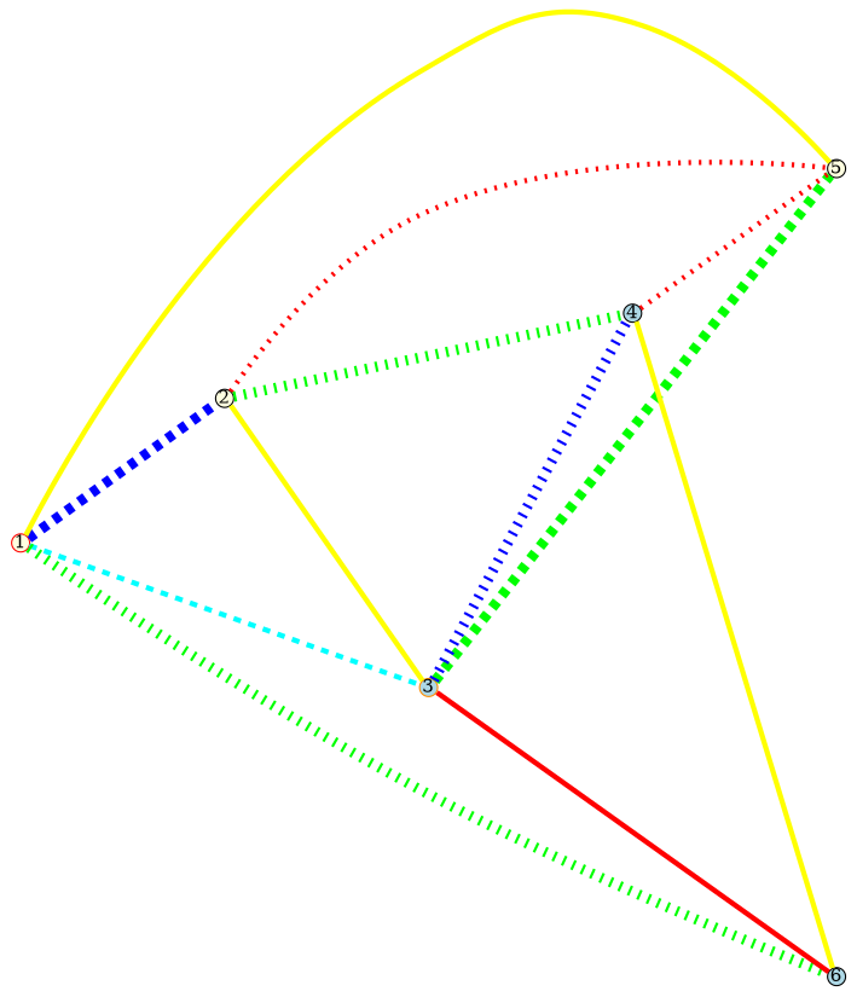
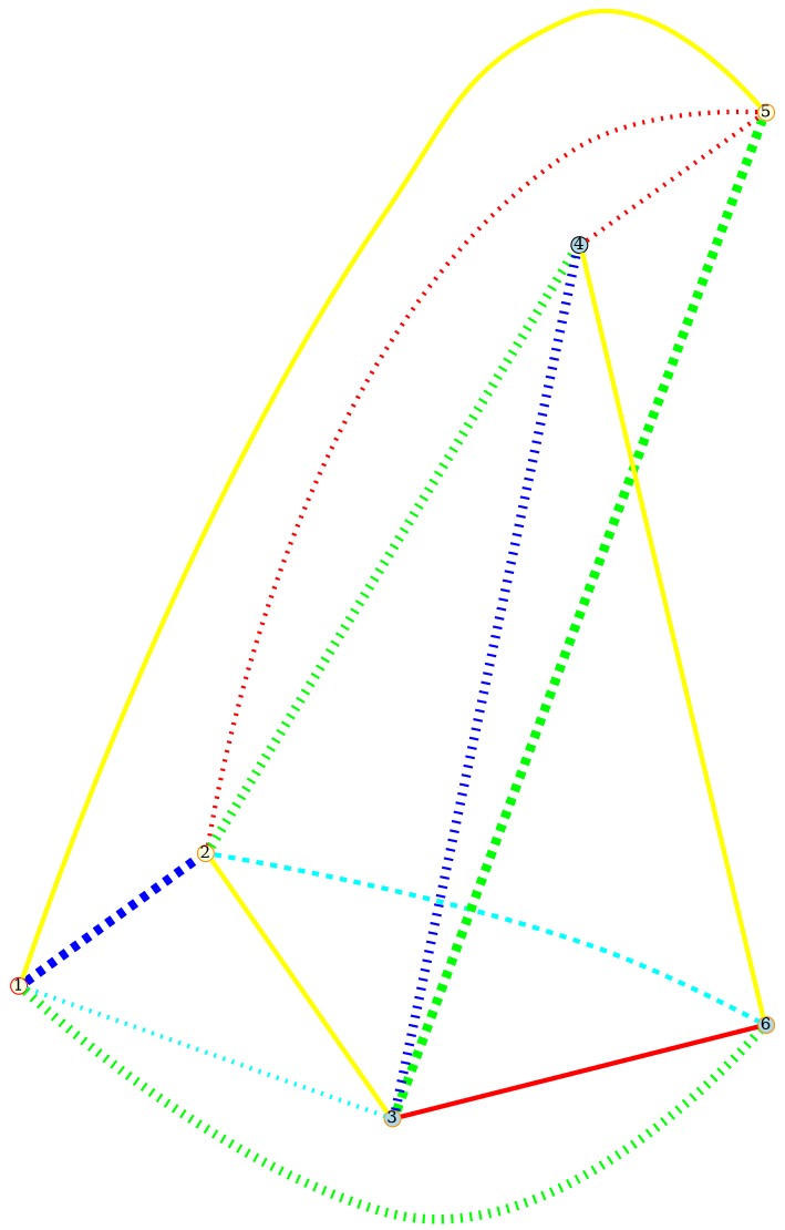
  graph {
    nodesep=2
    rankdir=LR
    ranksep=2
    node [color=black fillcolor=lightyellow fixedsize=true shape=circle style=filled]
    edge [color=yellow penwidth=4 style=dotted]
    1 [color=red width=0.2]
-   2 [width=0.2]
+   2 [color=darkorange width=0.2]
    3 [color=darkorange fillcolor=lightblue width=0.2]
-   5 [width=0.2]
-   6 [fillcolor=lightblue width=0.2]
+   5 [color=darkorange width=0.2]
+   6 [color=darkorange fillcolor=lightblue width=0.2]
    4 [fillcolor=lightblue width=0.2]
    1 -- 2 [color=blue penwidth=8 style=dashed]
-   1 -- 3 [color=cyan style=dashed]
+   1 -- 3 [color=cyan]
    1 -- 5 [style=solid]
    1 -- 6 [color=green penwidth=8]
    2 -- 3 [style=solid]
    2 -- 5 [color=red]
+   2 -- 6 [color=cyan style=dashed]
    2 -- 4 [color=green penwidth=8]
    3 -- 5 [color=green penwidth=8 style=dashed]
    3 -- 6 [color=red style=bold]
    3 -- 4 [color=blue penwidth=8]
    4 -- 5 [color=red]
    4 -- 6 [style=solid]
  }
